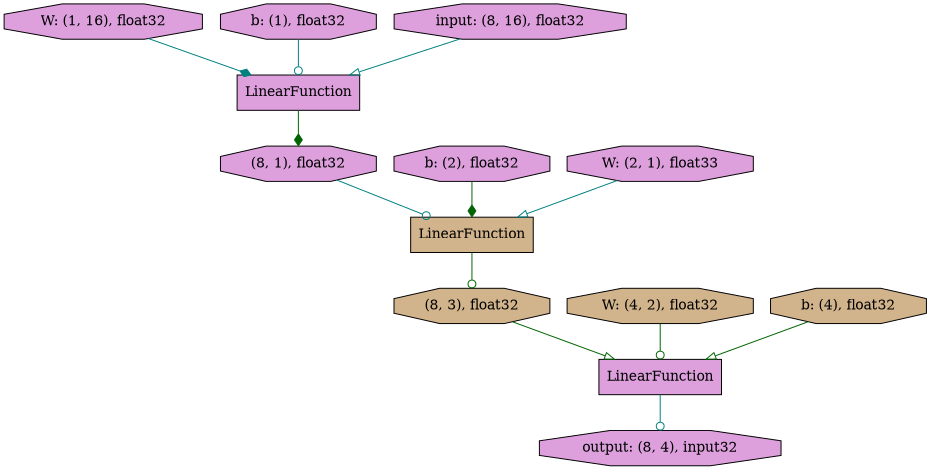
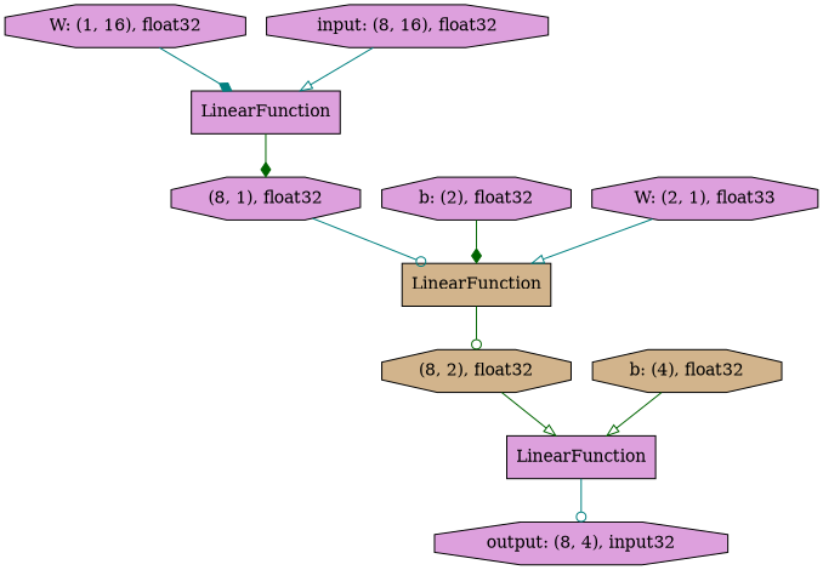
  digraph {
    rankdir=TB
    node [fillcolor=plum shape=octagon style=filled]
    edge [arrowhead=odot color=teal]
    n1 [label="W: (1, 16), float32"]
    n2 [label=LinearFunction shape=record]
    n3 [label="(8, 1), float32"]
-   n4 [fillcolor=tan label="W: (4, 2), float32"]
    n5 [label=LinearFunction shape=record]
    n6 [label="output: (8, 4), input32"]
    n7 [fillcolor=tan label=LinearFunction shape=record]
-   n8 [fillcolor=tan label="(8, 3), float32"]
+   n8 [fillcolor=tan label="(8, 2), float32"]
    n9 [fillcolor=tan label="b: (4), float32"]
    n10 [label="b: (2), float32"]
-   n11 [label="b: (1), float32"]
    n12 [label="input: (8, 16), float32"]
    n13 [label="W: (2, 1), float33"]
    n1 -> n2 [arrowhead=diamond]
    n2 -> n3 [arrowhead=diamond color=darkgreen]
    n3 -> n7
-   n4 -> n5 [color=darkgreen]
    n5 -> n6
    n7 -> n8 [color=darkgreen]
    n8 -> n5 [arrowhead=onormal color=darkgreen]
    n9 -> n5 [arrowhead=onormal color=darkgreen]
    n10 -> n7 [arrowhead=diamond color=darkgreen]
-   n11 -> n2
    n12 -> n2 [arrowhead=onormal]
    n13 -> n7 [arrowhead=onormal]
  }
